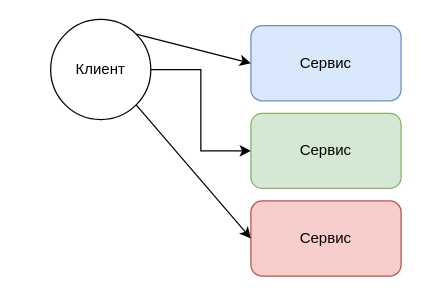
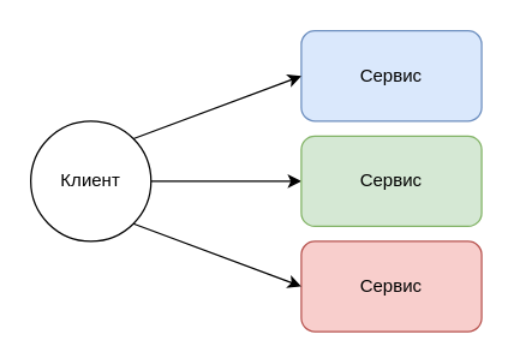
  <mxCell id="0" />
  <mxCell id="1" parent="0" />
  <mxCell id="2" style="edgeStyle=orthogonalEdgeStyle;rounded=0;orthogonalLoop=1;jettySize=auto;html=1;entryX=0;entryY=0.5;entryDx=0;entryDy=0;" edge="1" parent="1" source="3" target="4"><mxGeometry relative="1" as="geometry" /></mxCell>
- <mxCell id="3" value="Клиент" style="ellipse;whiteSpace=wrap;html=1;aspect=fixed;" vertex="1" parent="1"><mxGeometry x="40" y="15" width="80" height="80" as="geometry" /></mxCell>
+ <mxCell id="3" value="Клиент" style="ellipse;whiteSpace=wrap;html=1;aspect=fixed;" vertex="1" parent="1"><mxGeometry x="20" y="80" width="80" height="80" as="geometry" /></mxCell>
  <mxCell id="4" value="Сервис" style="rounded=1;whiteSpace=wrap;html=1;fillColor=#d5e8d4;strokeColor=#82b366;" vertex="1" parent="1"><mxGeometry x="200" y="90" width="120" height="60" as="geometry" /></mxCell>
  <mxCell id="5" value="Сервис" style="rounded=1;whiteSpace=wrap;html=1;fillColor=#dae8fc;strokeColor=#6c8ebf;" vertex="1" parent="1"><mxGeometry x="200" y="20" width="120" height="60" as="geometry" /></mxCell>
  <mxCell id="6" value="Сервис" style="rounded=1;whiteSpace=wrap;html=1;fillColor=#f8cecc;strokeColor=#b85450;" vertex="1" parent="1"><mxGeometry x="200" y="160" width="120" height="60" as="geometry" /></mxCell>
  <mxCell id="7" value="" style="endArrow=classic;html=1;exitX=1;exitY=1;exitDx=0;exitDy=0;entryX=0;entryY=0.5;entryDx=0;entryDy=0;" edge="1" parent="1" source="3" target="6"><mxGeometry width="50" height="50" relative="1" as="geometry"><mxPoint x="270" y="190" as="sourcePoint" /><mxPoint x="320" y="140" as="targetPoint" /></mxGeometry></mxCell>
  <mxCell id="8" value="" style="endArrow=classic;html=1;exitX=1;exitY=0;exitDx=0;exitDy=0;entryX=0;entryY=0.5;entryDx=0;entryDy=0;" edge="1" parent="1" source="3" target="5"><mxGeometry width="50" height="50" relative="1" as="geometry"><mxPoint x="270" y="190" as="sourcePoint" /><mxPoint x="320" y="140" as="targetPoint" /></mxGeometry></mxCell>
